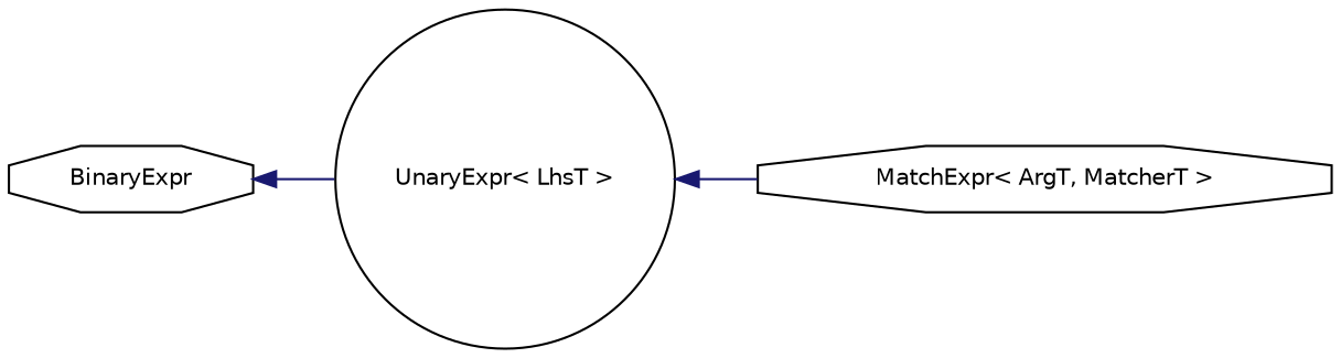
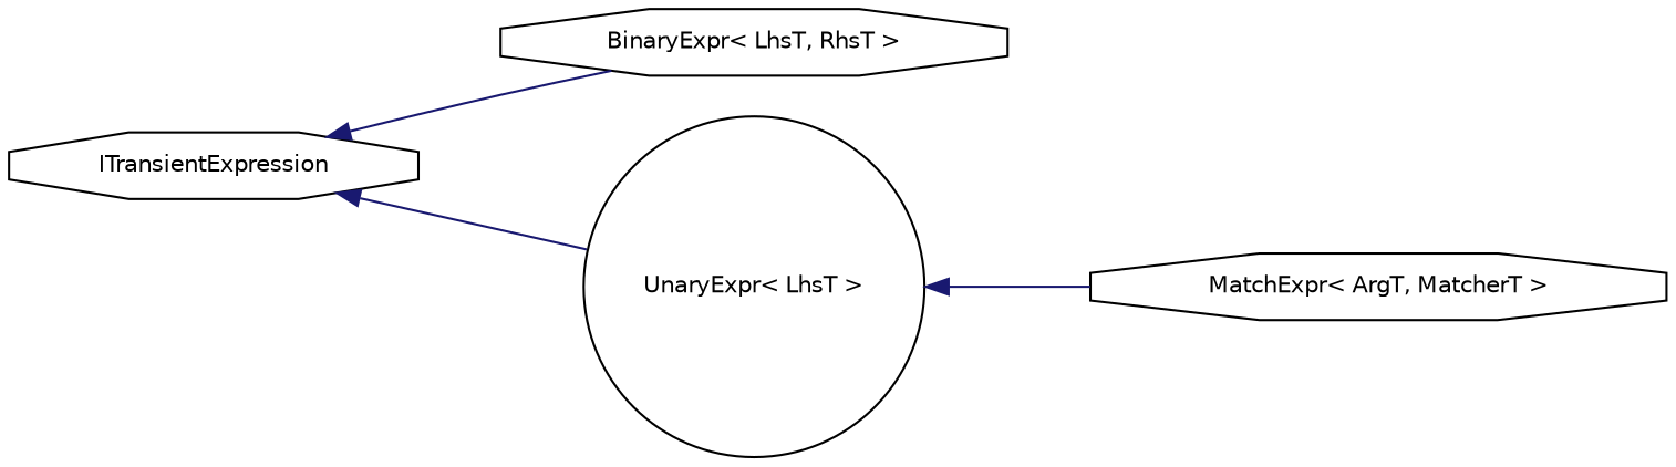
  digraph {
    rankdir=LR
    node [color=black fillcolor=white fontname=Helvetica fontsize=10 shape=octagon style=filled]
    edge [color=midnightblue dir=back fontname=Helvetica fontsize=10 labelfontname=Helvetica labelfontsize=10 style=solid]
-   n1 [height=0.2 label=BinaryExpr width=0.4]
+   n1 [height=0.2 label=ITransientExpression width=0.4]
+   n2 [height=0.2 label="BinaryExpr\< LhsT, RhsT \>" width=0.4]
    n3 [height=0.2 label="UnaryExpr\< LhsT \>" shape=circle width=0.4]
    n4 [height=0.2 label="MatchExpr\< ArgT, MatcherT \>" width=0.4]
+   n1 -> n2
    n1 -> n3
    n3 -> n4
  }
